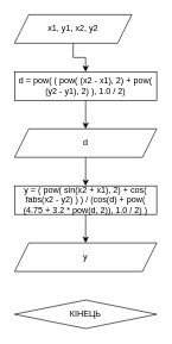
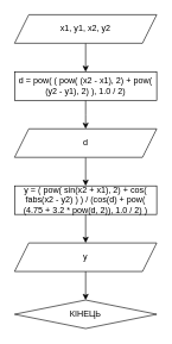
  <mxCell id="0" />
  <mxCell id="1" parent="0" />
  <mxCell id="2" value="" style="edgeStyle=orthogonalEdgeStyle;rounded=0;orthogonalLoop=1;jettySize=auto;html=1;" parent="1" source="3" target="5" edge="1"><mxGeometry relative="1" as="geometry" /></mxCell>
- <mxCell id="3" value="x1, y1, x2, y2" style="shape=parallelogram;perimeter=parallelogramPerimeter;whiteSpace=wrap;html=1;fixedSize=1;" parent="1" vertex="1"><mxGeometry x="20" y="20" width="165" height="40" as="geometry" /></mxCell>
+ <mxCell id="3" value="x1, y1, x2, y2" style="shape=parallelogram;perimeter=parallelogramPerimeter;whiteSpace=wrap;html=1;fixedSize=1;" parent="1" vertex="1"><mxGeometry x="20" y="20" width="200" height="40" as="geometry" /></mxCell>
  <mxCell id="4" value="" style="edgeStyle=orthogonalEdgeStyle;rounded=0;orthogonalLoop=1;jettySize=auto;html=1;" parent="1" source="5" edge="1"><mxGeometry relative="1" as="geometry"><mxPoint x="120" y="180" as="targetPoint" /></mxGeometry></mxCell>
  <mxCell id="5" value="d = pow( ( pow( (x2 - x1), 2) + pow( (y2 - y1), 2) ), 1.0 / 2)" style="rounded=0;whiteSpace=wrap;html=1;" parent="1" vertex="1"><mxGeometry x="20" y="100" width="200" height="40" as="geometry" /></mxCell>
  <mxCell id="6" value="КІНЕЦЬ" style="rhombus;whiteSpace=wrap;html=1;" parent="1" vertex="1"><mxGeometry x="20" y="420" width="200" height="40" as="geometry" /></mxCell>
  <mxCell id="7" value="" style="edgeStyle=orthogonalEdgeStyle;rounded=0;orthogonalLoop=1;jettySize=auto;html=1;" parent="1" source="8" target="10" edge="1"><mxGeometry relative="1" as="geometry" /></mxCell>
  <mxCell id="8" value="d" style="shape=parallelogram;perimeter=parallelogramPerimeter;whiteSpace=wrap;html=1;fixedSize=1;" parent="1" vertex="1"><mxGeometry x="20" y="180" width="200" height="40" as="geometry" /></mxCell>
  <mxCell id="9" value="" style="edgeStyle=orthogonalEdgeStyle;rounded=0;orthogonalLoop=1;jettySize=auto;html=1;" parent="1" source="10" target="12" edge="1"><mxGeometry relative="1" as="geometry" /></mxCell>
  <mxCell id="10" value="y = ( pow( sin(x2 + x1), 2) + cos( fabs(x2 - y2) ) ) / (cos(d) + pow( (4.75 + 3.2 * pow(d, 2)), 1.0 / 2) )" style="rounded=0;whiteSpace=wrap;html=1;" parent="1" vertex="1"><mxGeometry x="20" y="260" width="200" height="40" as="geometry" /></mxCell>
+ <mxCell id="11" value="" style="edgeStyle=orthogonalEdgeStyle;rounded=0;orthogonalLoop=1;jettySize=auto;html=1;" parent="1" source="12" target="6" edge="1"><mxGeometry relative="1" as="geometry" /></mxCell>
  <mxCell id="12" value="y" style="shape=parallelogram;perimeter=parallelogramPerimeter;whiteSpace=wrap;html=1;fixedSize=1;" parent="1" vertex="1"><mxGeometry x="20" y="340" width="200" height="40" as="geometry" /></mxCell>
